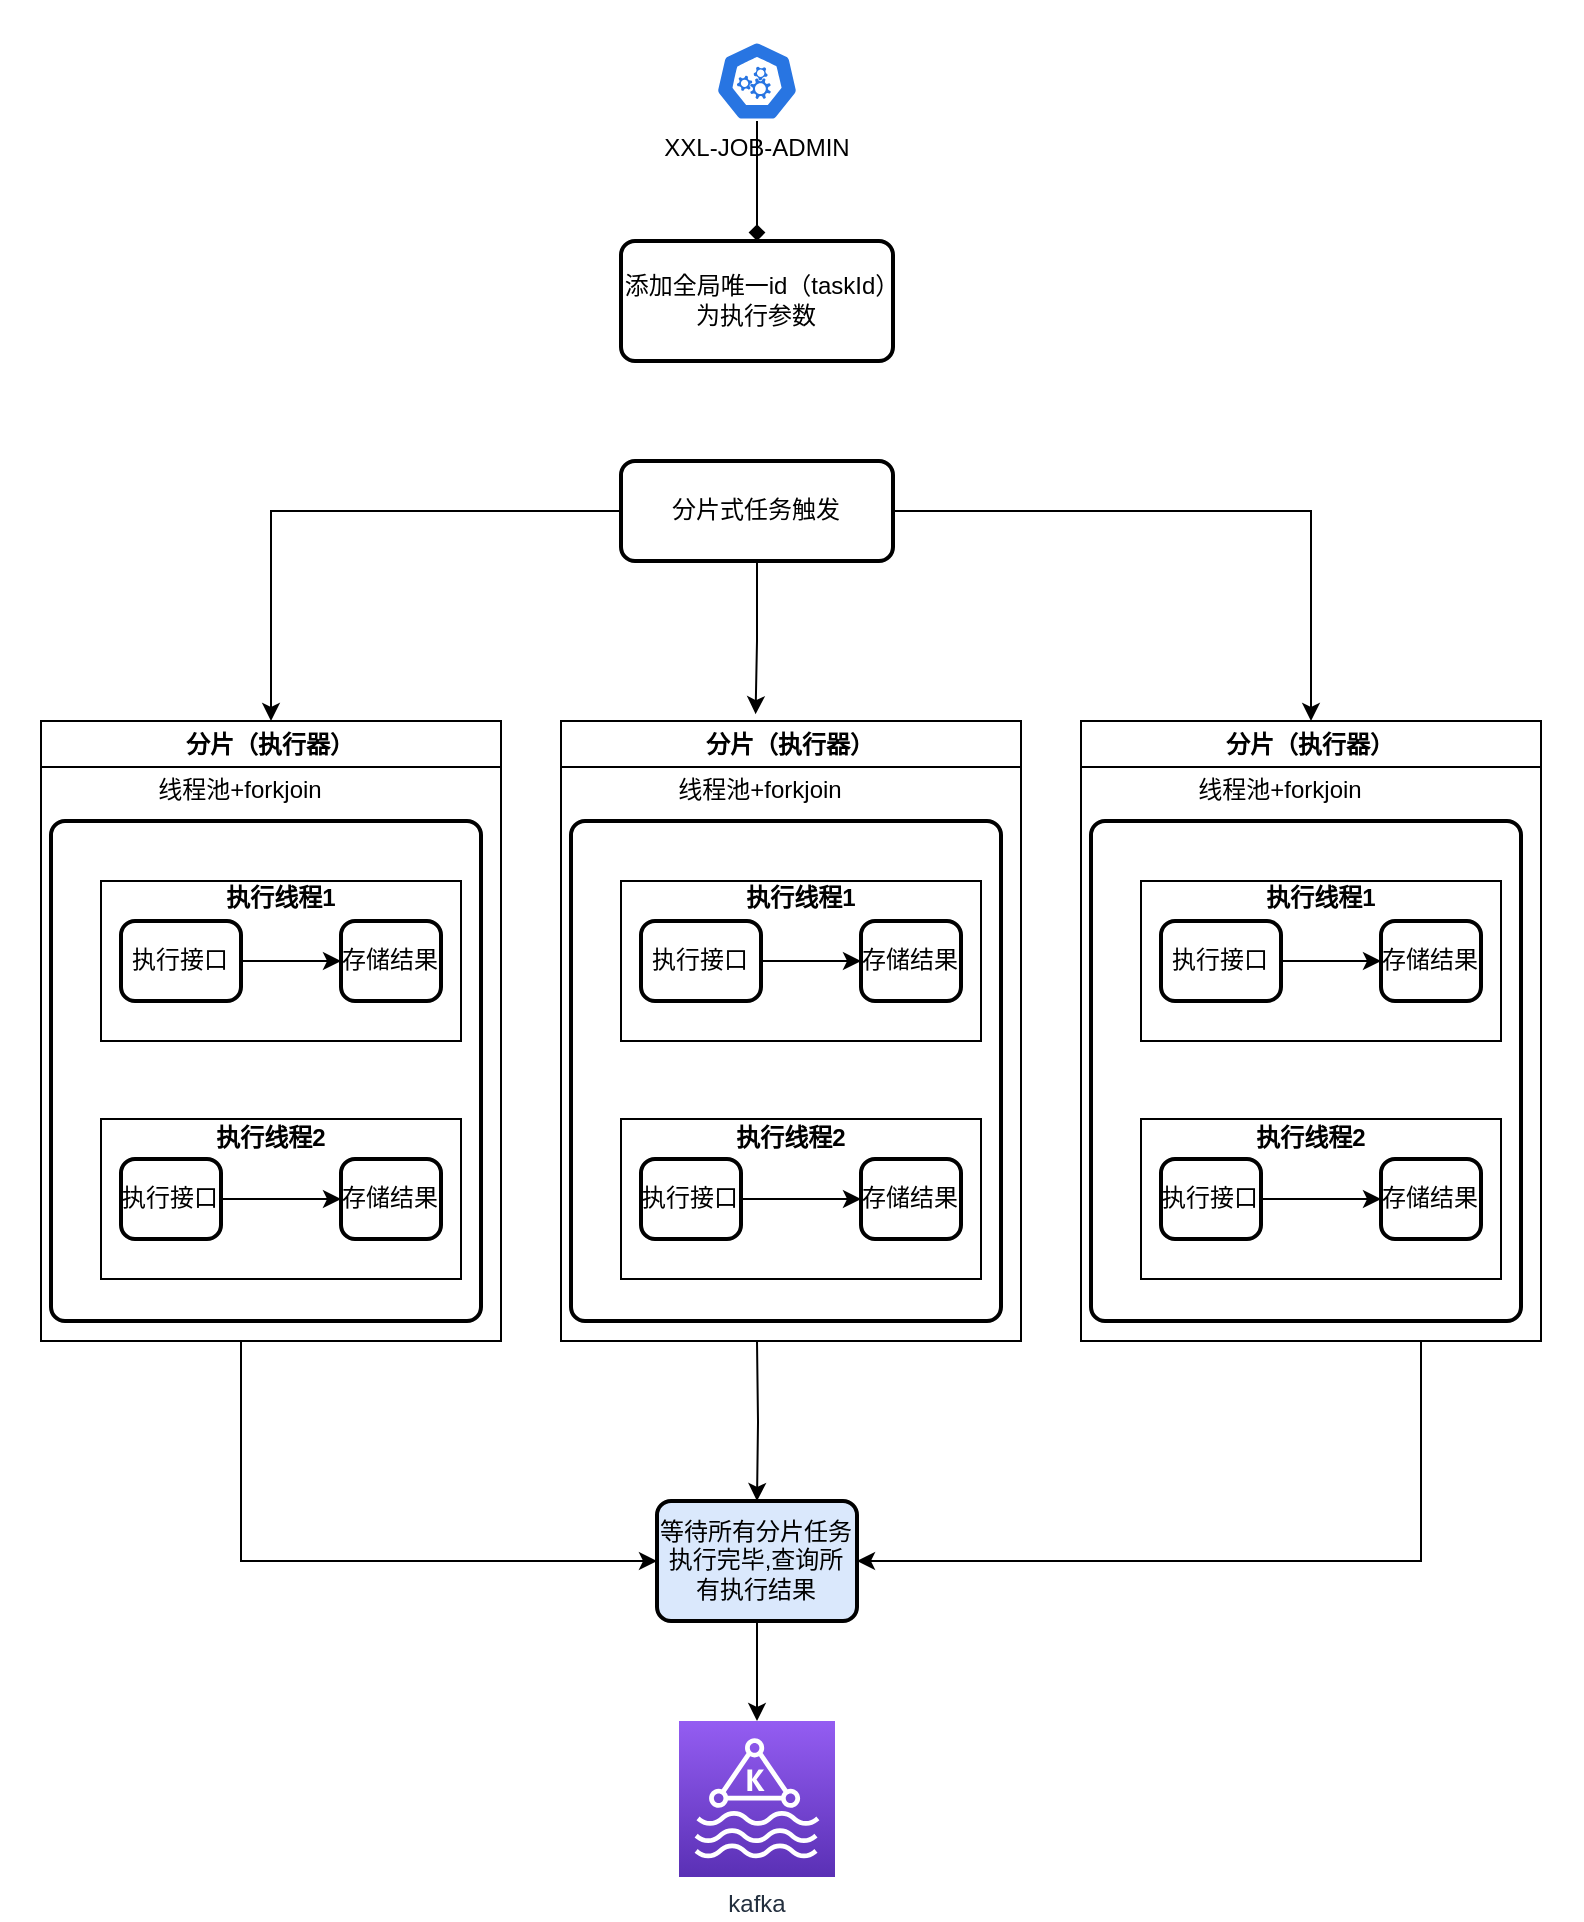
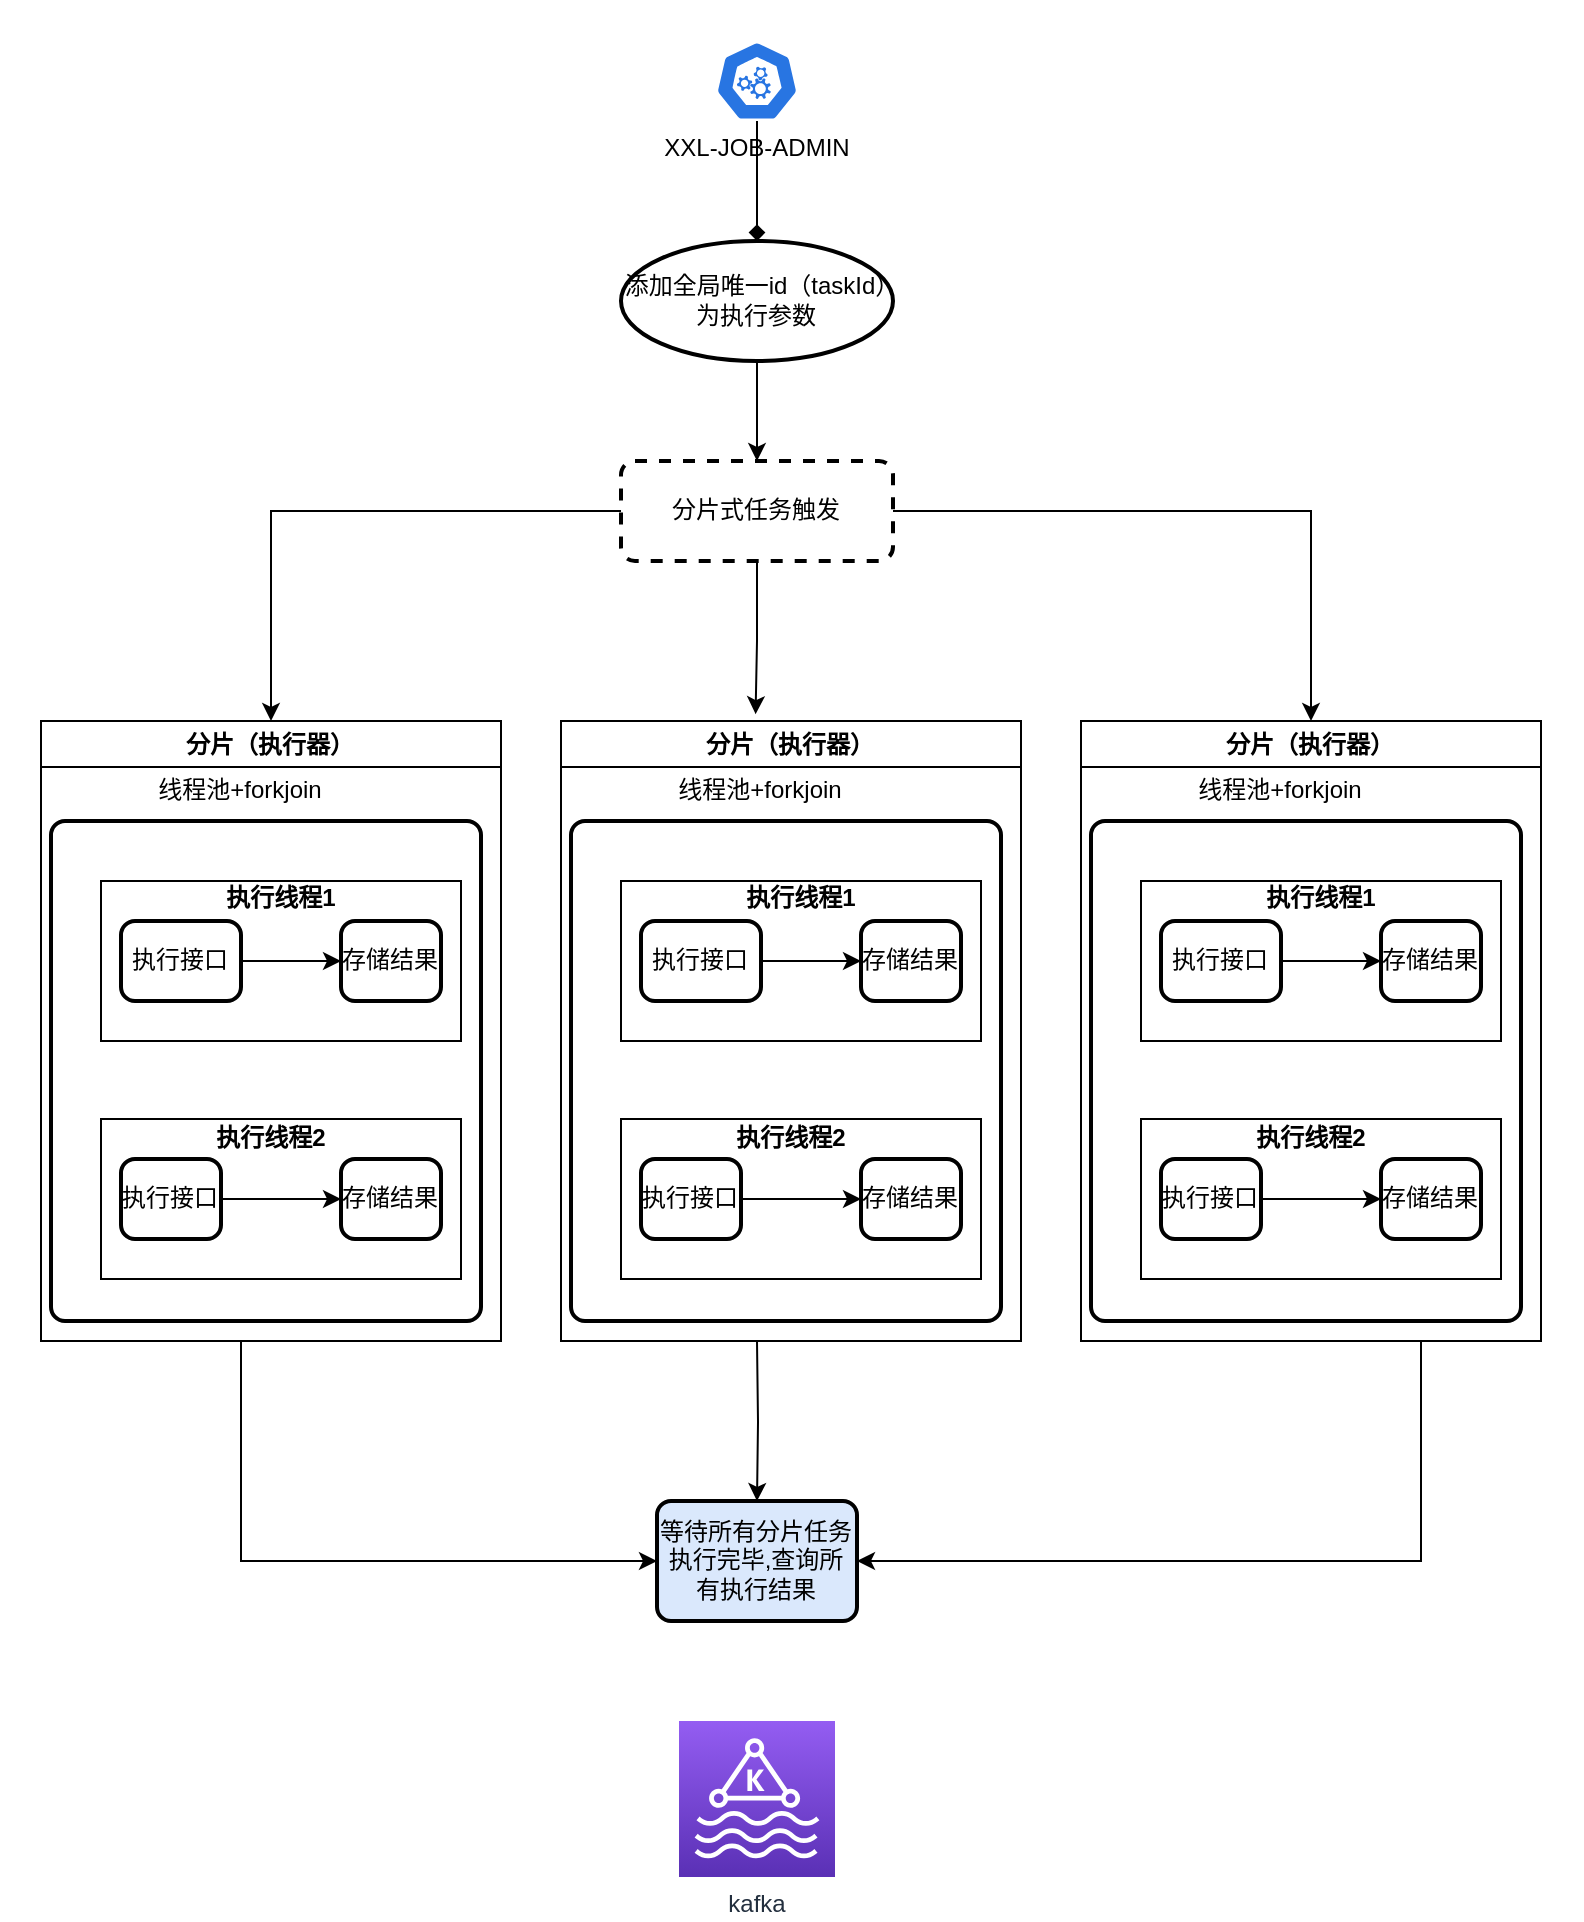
  <mxCell id="0" />
  <mxCell id="1" parent="0" />
  <mxCell id="2" value="" style="edgeStyle=orthogonalEdgeStyle;rounded=0;orthogonalLoop=1;jettySize=auto;html=1;endArrow=diamond;" edge="1" parent="1" source="3" target="5"><mxGeometry relative="1" as="geometry" /></mxCell>
  <mxCell id="3" value="XXL-JOB-ADMIN" style="sketch=0;html=1;dashed=0;whitespace=wrap;fillColor=#2875E2;strokeColor=#ffffff;points=[[0.005,0.63,0],[0.1,0.2,0],[0.9,0.2,0],[0.5,0,0],[0.995,0.63,0],[0.72,0.99,0],[0.5,1,0],[0.28,0.99,0]];verticalLabelPosition=bottom;align=center;verticalAlign=top;shape=mxgraph.kubernetes.icon;prIcon=master" vertex="1" parent="1"><mxGeometry x="353" y="20" width="50" height="40" as="geometry" /></mxCell>
- <mxCell id="5" value="添加全局唯一id（taskId）为执行参数" style="rounded=1;whiteSpace=wrap;html=1;absoluteArcSize=1;arcSize=14;strokeWidth=2;" vertex="1" parent="1"><mxGeometry x="310" y="120" width="136" height="60" as="geometry" /></mxCell>
+ <mxCell id="4" value="" style="edgeStyle=orthogonalEdgeStyle;rounded=0;orthogonalLoop=1;jettySize=auto;html=1;" edge="1" parent="1" source="5" target="9"><mxGeometry relative="1" as="geometry" /></mxCell>
+ <mxCell id="5" value="添加全局唯一id（taskId）为执行参数" style="ellipse;whiteSpace=wrap;html=1;absoluteArcSize=1;arcSize=14;strokeWidth=2;" vertex="1" parent="1"><mxGeometry x="310" y="120" width="136" height="60" as="geometry" /></mxCell>
  <mxCell id="6" style="edgeStyle=orthogonalEdgeStyle;rounded=0;orthogonalLoop=1;jettySize=auto;html=1;" edge="1" parent="1" source="9" target="11"><mxGeometry relative="1" as="geometry" /></mxCell>
  <mxCell id="7" style="edgeStyle=orthogonalEdgeStyle;rounded=0;orthogonalLoop=1;jettySize=auto;html=1;entryX=0.423;entryY=-0.011;entryDx=0;entryDy=0;entryPerimeter=0;" edge="1" parent="1" source="9" target="29"><mxGeometry relative="1" as="geometry" /></mxCell>
  <mxCell id="8" style="edgeStyle=orthogonalEdgeStyle;rounded=0;orthogonalLoop=1;jettySize=auto;html=1;entryX=0.5;entryY=0;entryDx=0;entryDy=0;" edge="1" parent="1" source="9" target="42"><mxGeometry relative="1" as="geometry" /></mxCell>
- <mxCell id="9" value="分片式任务触发" style="rounded=1;whiteSpace=wrap;html=1;absoluteArcSize=1;arcSize=14;strokeWidth=2;" vertex="1" parent="1"><mxGeometry x="310" y="230" width="136" height="50" as="geometry" /></mxCell>
+ <mxCell id="9" value="分片式任务触发" style="rounded=1;whiteSpace=wrap;html=1;absoluteArcSize=1;arcSize=14;strokeWidth=2;dashed=1;" vertex="1" parent="1"><mxGeometry x="310" y="230" width="136" height="50" as="geometry" /></mxCell>
  <mxCell id="10" style="edgeStyle=orthogonalEdgeStyle;rounded=0;orthogonalLoop=1;jettySize=auto;html=1;entryX=0;entryY=0.5;entryDx=0;entryDy=0;" edge="1" parent="1" source="11" target="27"><mxGeometry relative="1" as="geometry"><Array as="points"><mxPoint x="120" y="780" /></Array></mxGeometry></mxCell>
  <mxCell id="11" value="分片（执行器）" style="swimlane;" vertex="1" parent="1"><mxGeometry x="20" y="360" width="230" height="310" as="geometry" /></mxCell>
  <mxCell id="12" value="" style="rounded=1;whiteSpace=wrap;html=1;absoluteArcSize=1;arcSize=14;strokeWidth=2;" vertex="1" parent="11"><mxGeometry x="5" y="50" width="215" height="250" as="geometry" /></mxCell>
  <mxCell id="13" value="线程池+forkjoin" style="text;html=1;strokeColor=none;fillColor=none;align=center;verticalAlign=middle;whiteSpace=wrap;rounded=0;" vertex="1" parent="11"><mxGeometry x="50" y="20" width="100" height="30" as="geometry" /></mxCell>
  <mxCell id="14" value="" style="rounded=0;whiteSpace=wrap;html=1;" vertex="1" parent="11"><mxGeometry x="30" y="80" width="180" height="80" as="geometry" /></mxCell>
  <mxCell id="15" value="" style="edgeStyle=orthogonalEdgeStyle;rounded=0;orthogonalLoop=1;jettySize=auto;html=1;" edge="1" parent="11" source="16" target="17"><mxGeometry relative="1" as="geometry" /></mxCell>
  <mxCell id="16" value="执行接口" style="rounded=1;whiteSpace=wrap;html=1;absoluteArcSize=1;arcSize=14;strokeWidth=2;" vertex="1" parent="11"><mxGeometry x="40" y="100" width="60" height="40" as="geometry" /></mxCell>
  <mxCell id="17" value="存储结果" style="rounded=1;whiteSpace=wrap;html=1;absoluteArcSize=1;arcSize=14;strokeWidth=2;" vertex="1" parent="11"><mxGeometry x="150" y="100" width="50" height="40" as="geometry" /></mxCell>
  <mxCell id="18" value="" style="rounded=0;whiteSpace=wrap;html=1;" vertex="1" parent="11"><mxGeometry x="30" y="199" width="180" height="80" as="geometry" /></mxCell>
  <mxCell id="19" value="" style="edgeStyle=orthogonalEdgeStyle;rounded=0;orthogonalLoop=1;jettySize=auto;html=1;" edge="1" parent="11" source="20" target="21"><mxGeometry relative="1" as="geometry" /></mxCell>
  <mxCell id="20" value="执行接口" style="rounded=1;whiteSpace=wrap;html=1;absoluteArcSize=1;arcSize=14;strokeWidth=2;" vertex="1" parent="11"><mxGeometry x="40" y="219" width="50" height="40" as="geometry" /></mxCell>
  <mxCell id="21" value="存储结果" style="rounded=1;whiteSpace=wrap;html=1;absoluteArcSize=1;arcSize=14;strokeWidth=2;" vertex="1" parent="11"><mxGeometry x="150" y="219" width="50" height="40" as="geometry" /></mxCell>
  <mxCell id="22" value="&lt;font style=&quot;font-size: 12px;&quot;&gt;执行线程1&lt;/font&gt;" style="text;strokeColor=none;fillColor=none;html=1;fontSize=24;fontStyle=1;verticalAlign=middle;align=center;" vertex="1" parent="11"><mxGeometry x="70" y="70" width="100" height="30" as="geometry" /></mxCell>
  <mxCell id="23" value="&lt;font style=&quot;font-size: 12px;&quot;&gt;执行线程2&lt;/font&gt;" style="text;strokeColor=none;fillColor=none;html=1;fontSize=24;fontStyle=1;verticalAlign=middle;align=center;" vertex="1" parent="11"><mxGeometry x="65" y="200" width="100" height="10" as="geometry" /></mxCell>
  <mxCell id="24" style="edgeStyle=orthogonalEdgeStyle;rounded=0;orthogonalLoop=1;jettySize=auto;html=1;" edge="1" parent="1" target="27"><mxGeometry relative="1" as="geometry"><mxPoint x="378" y="670" as="sourcePoint" /></mxGeometry></mxCell>
  <mxCell id="25" style="edgeStyle=orthogonalEdgeStyle;rounded=0;orthogonalLoop=1;jettySize=auto;html=1;" edge="1" parent="1" target="27"><mxGeometry relative="1" as="geometry"><mxPoint x="710" y="670" as="sourcePoint" /><Array as="points"><mxPoint x="710" y="780" /></Array></mxGeometry></mxCell>
- <mxCell id="26" style="edgeStyle=orthogonalEdgeStyle;rounded=0;orthogonalLoop=1;jettySize=auto;html=1;" edge="1" parent="1" source="27" target="28"><mxGeometry relative="1" as="geometry" /></mxCell>
  <mxCell id="27" value="等待所有分片任务执行完毕,查询所有执行结果" style="rounded=1;whiteSpace=wrap;html=1;absoluteArcSize=1;arcSize=14;strokeWidth=2;fillColor=#dae8fc;" vertex="1" parent="1"><mxGeometry x="328" y="750" width="100" height="60" as="geometry" /></mxCell>
  <mxCell id="28" value="kafka" style="sketch=0;points=[[0,0,0],[0.25,0,0],[0.5,0,0],[0.75,0,0],[1,0,0],[0,1,0],[0.25,1,0],[0.5,1,0],[0.75,1,0],[1,1,0],[0,0.25,0],[0,0.5,0],[0,0.75,0],[1,0.25,0],[1,0.5,0],[1,0.75,0]];outlineConnect=0;fontColor=#232F3E;gradientColor=#945DF2;gradientDirection=north;fillColor=#5A30B5;strokeColor=#ffffff;dashed=0;verticalLabelPosition=bottom;verticalAlign=top;align=center;html=1;fontSize=12;fontStyle=0;aspect=fixed;shape=mxgraph.aws4.resourceIcon;resIcon=mxgraph.aws4.managed_streaming_for_kafka;" vertex="1" parent="1"><mxGeometry x="339" y="860" width="78" height="78" as="geometry" /></mxCell>
  <mxCell id="29" value="分片（执行器）" style="swimlane;" vertex="1" parent="1"><mxGeometry x="280" y="360" width="230" height="310" as="geometry" /></mxCell>
  <mxCell id="30" value="" style="rounded=1;whiteSpace=wrap;html=1;absoluteArcSize=1;arcSize=14;strokeWidth=2;" vertex="1" parent="29"><mxGeometry x="5" y="50" width="215" height="250" as="geometry" /></mxCell>
  <mxCell id="31" value="线程池+forkjoin" style="text;html=1;strokeColor=none;fillColor=none;align=center;verticalAlign=middle;whiteSpace=wrap;rounded=0;" vertex="1" parent="29"><mxGeometry x="50" y="20" width="100" height="30" as="geometry" /></mxCell>
  <mxCell id="32" value="" style="rounded=0;whiteSpace=wrap;html=1;" vertex="1" parent="29"><mxGeometry x="30" y="80" width="180" height="80" as="geometry" /></mxCell>
  <mxCell id="33" value="" style="edgeStyle=orthogonalEdgeStyle;rounded=0;orthogonalLoop=1;jettySize=auto;html=1;" edge="1" parent="29" source="34" target="35"><mxGeometry relative="1" as="geometry" /></mxCell>
  <mxCell id="34" value="执行接口" style="rounded=1;whiteSpace=wrap;html=1;absoluteArcSize=1;arcSize=14;strokeWidth=2;" vertex="1" parent="29"><mxGeometry x="40" y="100" width="60" height="40" as="geometry" /></mxCell>
  <mxCell id="35" value="存储结果" style="rounded=1;whiteSpace=wrap;html=1;absoluteArcSize=1;arcSize=14;strokeWidth=2;" vertex="1" parent="29"><mxGeometry x="150" y="100" width="50" height="40" as="geometry" /></mxCell>
  <mxCell id="36" value="" style="rounded=0;whiteSpace=wrap;html=1;" vertex="1" parent="29"><mxGeometry x="30" y="199" width="180" height="80" as="geometry" /></mxCell>
  <mxCell id="37" value="" style="edgeStyle=orthogonalEdgeStyle;rounded=0;orthogonalLoop=1;jettySize=auto;html=1;" edge="1" parent="29" source="38" target="39"><mxGeometry relative="1" as="geometry" /></mxCell>
  <mxCell id="38" value="执行接口" style="rounded=1;whiteSpace=wrap;html=1;absoluteArcSize=1;arcSize=14;strokeWidth=2;" vertex="1" parent="29"><mxGeometry x="40" y="219" width="50" height="40" as="geometry" /></mxCell>
  <mxCell id="39" value="存储结果" style="rounded=1;whiteSpace=wrap;html=1;absoluteArcSize=1;arcSize=14;strokeWidth=2;" vertex="1" parent="29"><mxGeometry x="150" y="219" width="50" height="40" as="geometry" /></mxCell>
  <mxCell id="40" value="&lt;font style=&quot;font-size: 12px;&quot;&gt;执行线程1&lt;/font&gt;" style="text;strokeColor=none;fillColor=none;html=1;fontSize=24;fontStyle=1;verticalAlign=middle;align=center;" vertex="1" parent="29"><mxGeometry x="70" y="70" width="100" height="30" as="geometry" /></mxCell>
  <mxCell id="41" value="&lt;font style=&quot;font-size: 12px;&quot;&gt;执行线程2&lt;/font&gt;" style="text;strokeColor=none;fillColor=none;html=1;fontSize=24;fontStyle=1;verticalAlign=middle;align=center;" vertex="1" parent="29"><mxGeometry x="65" y="200" width="100" height="10" as="geometry" /></mxCell>
  <mxCell id="42" value="分片（执行器）" style="swimlane;" vertex="1" parent="1"><mxGeometry x="540" y="360" width="230" height="310" as="geometry" /></mxCell>
  <mxCell id="43" value="" style="rounded=1;whiteSpace=wrap;html=1;absoluteArcSize=1;arcSize=14;strokeWidth=2;" vertex="1" parent="42"><mxGeometry x="5" y="50" width="215" height="250" as="geometry" /></mxCell>
  <mxCell id="44" value="线程池+forkjoin" style="text;html=1;strokeColor=none;fillColor=none;align=center;verticalAlign=middle;whiteSpace=wrap;rounded=0;" vertex="1" parent="42"><mxGeometry x="50" y="20" width="100" height="30" as="geometry" /></mxCell>
  <mxCell id="45" value="" style="rounded=0;whiteSpace=wrap;html=1;" vertex="1" parent="42"><mxGeometry x="30" y="80" width="180" height="80" as="geometry" /></mxCell>
  <mxCell id="46" value="" style="edgeStyle=orthogonalEdgeStyle;rounded=0;orthogonalLoop=1;jettySize=auto;html=1;" edge="1" parent="42" source="47" target="48"><mxGeometry relative="1" as="geometry" /></mxCell>
  <mxCell id="47" value="执行接口" style="rounded=1;whiteSpace=wrap;html=1;absoluteArcSize=1;arcSize=14;strokeWidth=2;" vertex="1" parent="42"><mxGeometry x="40" y="100" width="60" height="40" as="geometry" /></mxCell>
  <mxCell id="48" value="存储结果" style="rounded=1;whiteSpace=wrap;html=1;absoluteArcSize=1;arcSize=14;strokeWidth=2;" vertex="1" parent="42"><mxGeometry x="150" y="100" width="50" height="40" as="geometry" /></mxCell>
  <mxCell id="49" value="" style="rounded=0;whiteSpace=wrap;html=1;" vertex="1" parent="42"><mxGeometry x="30" y="199" width="180" height="80" as="geometry" /></mxCell>
  <mxCell id="50" value="" style="edgeStyle=orthogonalEdgeStyle;rounded=0;orthogonalLoop=1;jettySize=auto;html=1;" edge="1" parent="42" source="51" target="52"><mxGeometry relative="1" as="geometry" /></mxCell>
  <mxCell id="51" value="执行接口" style="rounded=1;whiteSpace=wrap;html=1;absoluteArcSize=1;arcSize=14;strokeWidth=2;" vertex="1" parent="42"><mxGeometry x="40" y="219" width="50" height="40" as="geometry" /></mxCell>
  <mxCell id="52" value="存储结果" style="rounded=1;whiteSpace=wrap;html=1;absoluteArcSize=1;arcSize=14;strokeWidth=2;" vertex="1" parent="42"><mxGeometry x="150" y="219" width="50" height="40" as="geometry" /></mxCell>
  <mxCell id="53" value="&lt;font style=&quot;font-size: 12px;&quot;&gt;执行线程1&lt;/font&gt;" style="text;strokeColor=none;fillColor=none;html=1;fontSize=24;fontStyle=1;verticalAlign=middle;align=center;" vertex="1" parent="42"><mxGeometry x="70" y="70" width="100" height="30" as="geometry" /></mxCell>
  <mxCell id="54" value="&lt;font style=&quot;font-size: 12px;&quot;&gt;执行线程2&lt;/font&gt;" style="text;strokeColor=none;fillColor=none;html=1;fontSize=24;fontStyle=1;verticalAlign=middle;align=center;" vertex="1" parent="42"><mxGeometry x="65" y="200" width="100" height="10" as="geometry" /></mxCell>
